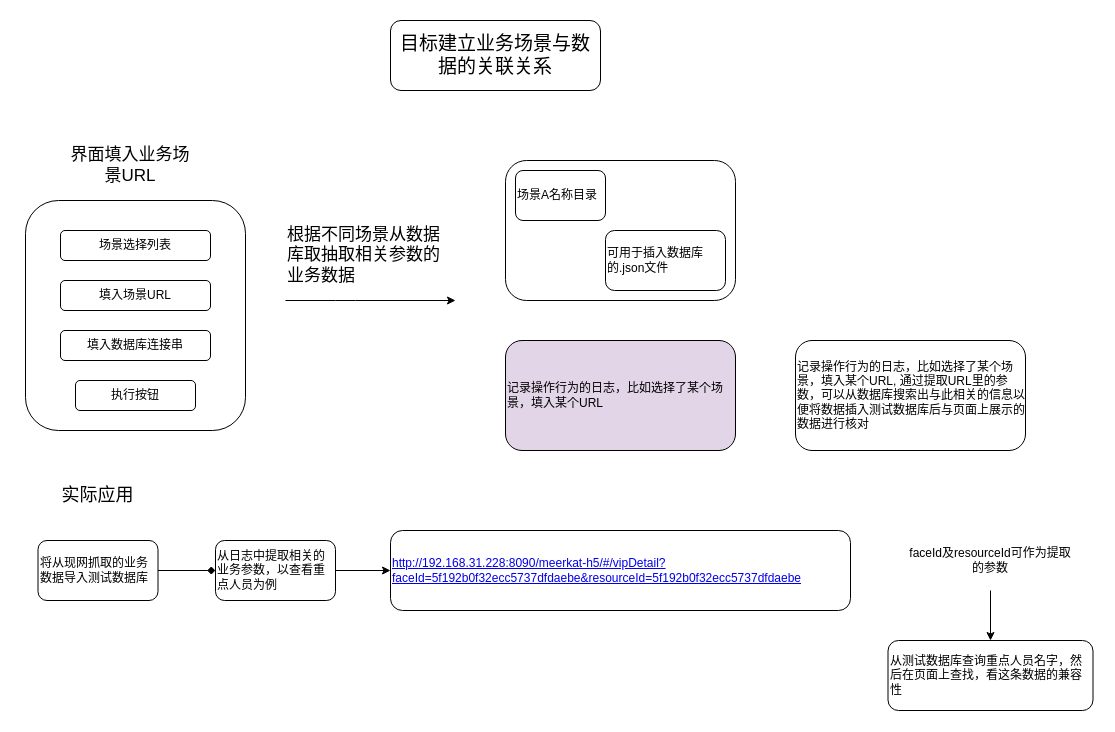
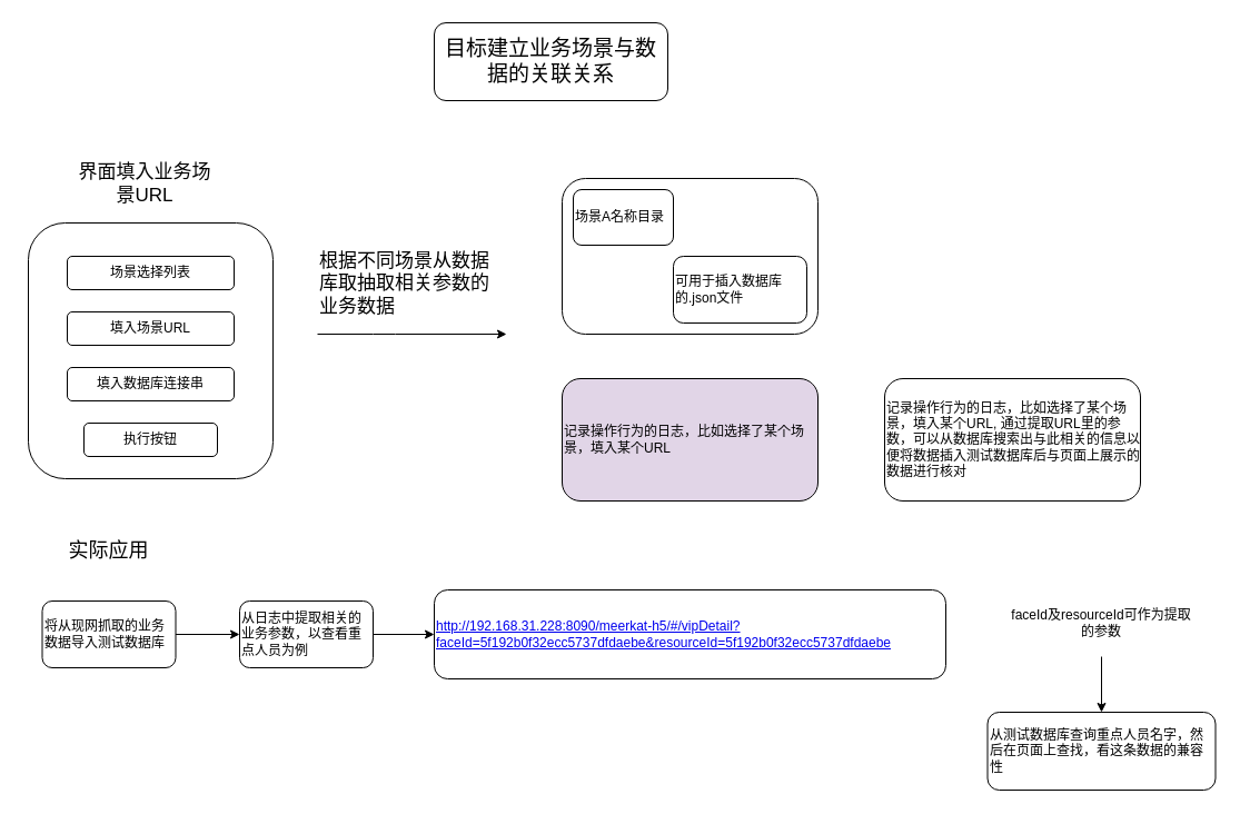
  <mxCell id="0" />
  <mxCell id="1" parent="0" />
  <mxCell id="2" value="&lt;font style=&quot;font-size: 19px&quot;&gt;目标建立业务场景与数据的关联关系&lt;br&gt;&lt;/font&gt;" style="rounded=1;whiteSpace=wrap;html=1;" vertex="1" parent="1"><mxGeometry x="390" y="20" width="210" height="70" as="geometry" /></mxCell>
  <mxCell id="3" value="" style="rounded=1;whiteSpace=wrap;html=1;" vertex="1" parent="1"><mxGeometry x="25" y="200" width="220" height="230" as="geometry" /></mxCell>
  <mxCell id="4" value="&lt;font style=&quot;font-size: 17px&quot;&gt;界面填入业务场景URL&lt;/font&gt;" style="text;html=1;strokeColor=none;fillColor=none;align=center;verticalAlign=middle;whiteSpace=wrap;rounded=0;" vertex="1" parent="1"><mxGeometry x="65" y="150" width="130" height="30" as="geometry" /></mxCell>
  <mxCell id="5" value="场景选择列表" style="rounded=1;whiteSpace=wrap;html=1;" vertex="1" parent="1"><mxGeometry x="60" y="230" width="150" height="30" as="geometry" /></mxCell>
  <mxCell id="6" value="填入场景URL" style="rounded=1;whiteSpace=wrap;html=1;" vertex="1" parent="1"><mxGeometry x="60" y="280" width="150" height="30" as="geometry" /></mxCell>
  <mxCell id="7" value="填入数据库连接串" style="rounded=1;whiteSpace=wrap;html=1;" vertex="1" parent="1"><mxGeometry x="60" y="330" width="150" height="30" as="geometry" /></mxCell>
  <mxCell id="8" value="执行按钮" style="rounded=1;whiteSpace=wrap;html=1;" vertex="1" parent="1"><mxGeometry x="75" y="380" width="120" height="30" as="geometry" /></mxCell>
  <mxCell id="9" value="" style="endArrow=classic;html=1;" edge="1" parent="1"><mxGeometry width="50" height="50" relative="1" as="geometry"><mxPoint x="285" y="300" as="sourcePoint" /><mxPoint x="455" y="300" as="targetPoint" /><Array as="points"><mxPoint x="345" y="300" /></Array></mxGeometry></mxCell>
  <mxCell id="10" value="&lt;font style=&quot;font-size: 17px&quot;&gt;根据不同场景从数据库取抽取相关参数的业务数据&lt;/font&gt;" style="text;html=1;strokeColor=none;fillColor=none;align=left;verticalAlign=middle;whiteSpace=wrap;rounded=0;" vertex="1" parent="1"><mxGeometry x="285" y="220" width="170" height="70" as="geometry" /></mxCell>
  <mxCell id="11" value="" style="rounded=1;whiteSpace=wrap;html=1;align=left;" vertex="1" parent="1"><mxGeometry x="505" y="160" width="230" height="140" as="geometry" /></mxCell>
  <mxCell id="12" value="场景A名称目录" style="rounded=1;whiteSpace=wrap;html=1;align=left;" vertex="1" parent="1"><mxGeometry x="515" y="170" width="90" height="50" as="geometry" /></mxCell>
  <mxCell id="13" value="可用于插入数据库的.json文件" style="rounded=1;whiteSpace=wrap;html=1;align=left;" vertex="1" parent="1"><mxGeometry x="605" y="230" width="120" height="60" as="geometry" /></mxCell>
  <mxCell id="14" value="记录操作行为的日志，比如选择了某个场景，填入某个URL" style="rounded=1;whiteSpace=wrap;html=1;align=left;fillColor=#e1d5e7;" vertex="1" parent="1"><mxGeometry x="505" y="340" width="230" height="110" as="geometry" /></mxCell>
  <mxCell id="15" value="记录操作行为的日志，比如选择了某个场景，填入某个URL,&amp;nbsp;通过提取URL里的参数，可以从数据库搜索出与此相关的信息以便将数据插入测试数据库后与页面上展示的数据进行核对" style="rounded=1;whiteSpace=wrap;html=1;align=left;" vertex="1" parent="1"><mxGeometry x="795" y="340" width="230" height="110" as="geometry" /></mxCell>
- <mxCell id="16" style="edgeStyle=orthogonalEdgeStyle;rounded=0;orthogonalLoop=1;jettySize=auto;html=1;exitX=1;exitY=0.5;exitDx=0;exitDy=0;entryX=0;entryY=0.5;entryDx=0;entryDy=0;endArrow=diamond;" edge="1" parent="1" source="17" target="20"><mxGeometry relative="1" as="geometry" /></mxCell>
+ <mxCell id="16" style="edgeStyle=orthogonalEdgeStyle;rounded=0;orthogonalLoop=1;jettySize=auto;html=1;exitX=1;exitY=0.5;exitDx=0;exitDy=0;entryX=0;entryY=0.5;entryDx=0;entryDy=0;" edge="1" parent="1" source="17" target="20"><mxGeometry relative="1" as="geometry" /></mxCell>
  <mxCell id="17" value="将从现网抓取的业务数据导入测试数据库" style="rounded=1;whiteSpace=wrap;html=1;align=left;" vertex="1" parent="1"><mxGeometry x="37.5" y="540" width="120" height="60" as="geometry" /></mxCell>
  <mxCell id="18" value="&lt;font style=&quot;font-size: 18px&quot;&gt;实际应用&lt;/font&gt;" style="text;html=1;strokeColor=none;fillColor=none;align=center;verticalAlign=middle;whiteSpace=wrap;rounded=0;" vertex="1" parent="1"><mxGeometry x="20" y="480" width="155" height="30" as="geometry" /></mxCell>
  <mxCell id="19" style="edgeStyle=orthogonalEdgeStyle;rounded=0;orthogonalLoop=1;jettySize=auto;html=1;exitX=1;exitY=0.5;exitDx=0;exitDy=0;entryX=0;entryY=0.5;entryDx=0;entryDy=0;" edge="1" parent="1" source="20" target="21"><mxGeometry relative="1" as="geometry" /></mxCell>
  <mxCell id="20" value="从日志中提取相关的业务参数，以查看重点人员为例" style="rounded=1;whiteSpace=wrap;html=1;align=left;" vertex="1" parent="1"><mxGeometry x="215" y="540" width="120" height="60" as="geometry" /></mxCell>
  <mxCell id="21" value="&lt;a href=&quot;http://192.168.31.228:8090/meerkat-h5/#/vipDetail?faceId=5f192b0f32ecc5737dfdaebe&amp;amp;resourceId=5f192b0f32ecc5737dfdaebe&quot;&gt;http://192.168.31.228:8090/meerkat-h5/#/vipDetail?faceId=5f192b0f32ecc5737dfdaebe&amp;amp;resourceId=5f192b0f32ecc5737dfdaebe&lt;/a&gt;" style="rounded=1;whiteSpace=wrap;html=1;align=left;" vertex="1" parent="1"><mxGeometry x="390" y="530" width="460" height="80" as="geometry" /></mxCell>
  <mxCell id="22" style="edgeStyle=orthogonalEdgeStyle;rounded=0;orthogonalLoop=1;jettySize=auto;html=1;exitX=0.5;exitY=1;exitDx=0;exitDy=0;entryX=0.5;entryY=0;entryDx=0;entryDy=0;" edge="1" parent="1" source="23" target="24"><mxGeometry relative="1" as="geometry" /></mxCell>
  <mxCell id="23" value="faceId及resourceId可作为提取的参数" style="text;html=1;strokeColor=none;fillColor=none;align=center;verticalAlign=middle;whiteSpace=wrap;rounded=0;" vertex="1" parent="1"><mxGeometry x="905" y="530" width="170" height="60" as="geometry" /></mxCell>
  <mxCell id="24" value="从测试数据库查询重点人员名字，然后在页面上查找，看这条数据的兼容性" style="rounded=1;whiteSpace=wrap;html=1;align=left;" vertex="1" parent="1"><mxGeometry x="887.5" y="640" width="205" height="70" as="geometry" /></mxCell>
